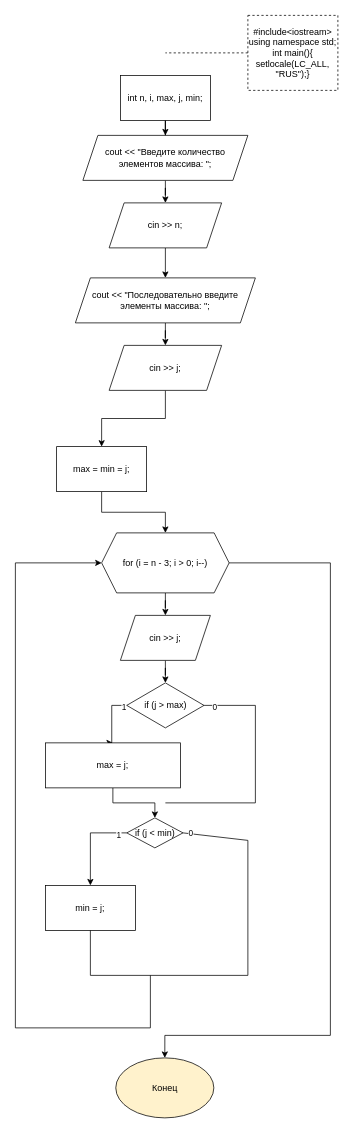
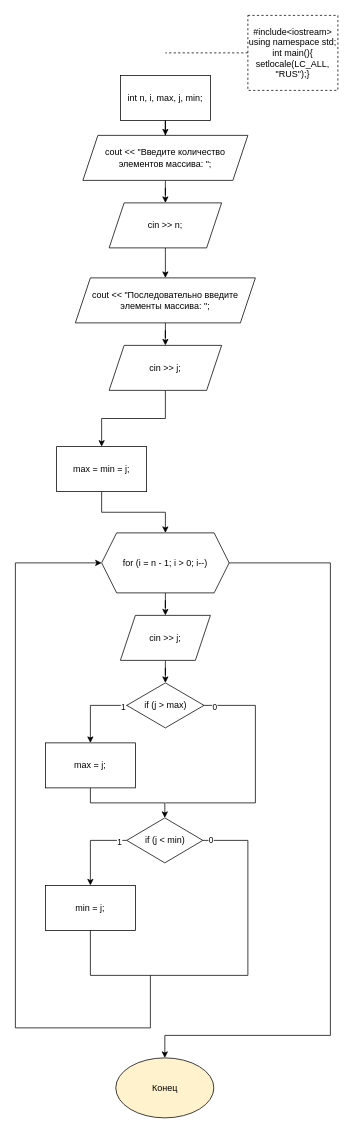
  <mxCell id="0" />
  <mxCell id="1" parent="0" />
  <mxCell id="2" value="" style="edgeStyle=orthogonalEdgeStyle;rounded=0;orthogonalLoop=1;jettySize=auto;html=1;" parent="1" source="3" target="7" edge="1"><mxGeometry relative="1" as="geometry" /></mxCell>
  <mxCell id="3" value="&lt;span&gt;&#09;&lt;/span&gt;int n, i, max, j, min;" style="rounded=0;whiteSpace=wrap;html=1;align=center;" parent="1" vertex="1"><mxGeometry x="160" y="100" width="120" height="60" as="geometry" /></mxCell>
  <mxCell id="4" value="&lt;div&gt;#include&amp;lt;iostream&amp;gt;&lt;/div&gt;&lt;div&gt;using namespace std;&lt;/div&gt;&lt;div&gt;int main(){&lt;/div&gt;setlocale(LC_ALL, &quot;RUS&quot;);}" style="rounded=0;whiteSpace=wrap;html=1;dashed=1;" parent="1" vertex="1"><mxGeometry x="330" y="20" width="120" height="100" as="geometry" /></mxCell>
  <mxCell id="5" value="" style="endArrow=none;dashed=1;html=1;rounded=0;exitX=0;exitY=0.5;exitDx=0;exitDy=0;" parent="1" source="4" edge="1"><mxGeometry width="50" height="50" relative="1" as="geometry"><mxPoint x="210" y="390" as="sourcePoint" /><mxPoint x="220" y="70" as="targetPoint" /></mxGeometry></mxCell>
  <mxCell id="6" value="" style="edgeStyle=orthogonalEdgeStyle;rounded=0;orthogonalLoop=1;jettySize=auto;html=1;" parent="1" source="7" target="9" edge="1"><mxGeometry relative="1" as="geometry" /></mxCell>
  <mxCell id="7" value="&lt;span&gt;&#09;&lt;/span&gt;cout &amp;lt;&amp;lt; &quot;Введите количество элементов массива: &quot;;" style="shape=parallelogram;perimeter=parallelogramPerimeter;whiteSpace=wrap;html=1;fixedSize=1;" parent="1" vertex="1"><mxGeometry x="110" y="180" width="220" height="60" as="geometry" /></mxCell>
  <mxCell id="8" value="" style="edgeStyle=orthogonalEdgeStyle;rounded=0;orthogonalLoop=1;jettySize=auto;html=1;" edge="1" parent="1" source="9" target="16"><mxGeometry relative="1" as="geometry" /></mxCell>
  <mxCell id="9" value="&lt;span&gt;&#09;&lt;/span&gt;cin &amp;gt;&amp;gt; n;" style="shape=parallelogram;perimeter=parallelogramPerimeter;whiteSpace=wrap;html=1;fixedSize=1;" parent="1" vertex="1"><mxGeometry x="145" y="270" width="150" height="60" as="geometry" /></mxCell>
  <mxCell id="10" style="edgeStyle=orthogonalEdgeStyle;rounded=0;orthogonalLoop=1;jettySize=auto;html=1;entryX=0.5;entryY=0;entryDx=0;entryDy=0;" parent="1" source="12" target="14" edge="1"><mxGeometry relative="1" as="geometry"><Array as="points"><mxPoint x="440" y="750" /><mxPoint x="440" y="1380" /><mxPoint x="219" y="1380" /><mxPoint x="219" y="1410" /></Array></mxGeometry></mxCell>
  <mxCell id="11" value="" style="edgeStyle=orthogonalEdgeStyle;rounded=0;orthogonalLoop=1;jettySize=auto;html=1;" edge="1" parent="1" source="12" target="22"><mxGeometry relative="1" as="geometry" /></mxCell>
- <mxCell id="12" value="&lt;span&gt;&#09;&lt;/span&gt;for (i = n - 3; i &amp;gt; 0; i--)" style="shape=hexagon;perimeter=hexagonPerimeter2;whiteSpace=wrap;html=1;fixedSize=1;" parent="1" vertex="1"><mxGeometry x="135" y="710" width="170" height="80" as="geometry" /></mxCell>
+ <mxCell id="12" value="&lt;span&gt;&#09;&lt;/span&gt;for (i = n - 1; i &amp;gt; 0; i--)" style="shape=hexagon;perimeter=hexagonPerimeter2;whiteSpace=wrap;html=1;fixedSize=1;" parent="1" vertex="1"><mxGeometry x="135" y="710" width="170" height="80" as="geometry" /></mxCell>
  <mxCell id="13" style="edgeStyle=orthogonalEdgeStyle;rounded=0;orthogonalLoop=1;jettySize=auto;html=1;entryX=0;entryY=0.5;entryDx=0;entryDy=0;" parent="1" target="12" edge="1"><mxGeometry relative="1" as="geometry"><Array as="points"><mxPoint x="200" y="1370" /><mxPoint x="20" y="1370" /><mxPoint x="20" y="750" /></Array><mxPoint x="200" y="1300" as="sourcePoint" /></mxGeometry></mxCell>
  <mxCell id="14" value="Конец" style="ellipse;whiteSpace=wrap;html=1;fillColor=#fff2cc;" parent="1" vertex="1"><mxGeometry x="153.88" y="1410" width="130.75" height="80" as="geometry" /></mxCell>
  <mxCell id="15" value="" style="edgeStyle=orthogonalEdgeStyle;rounded=0;orthogonalLoop=1;jettySize=auto;html=1;" edge="1" parent="1" source="16" target="18"><mxGeometry relative="1" as="geometry" /></mxCell>
  <mxCell id="16" value="&lt;span&gt;&#09;&lt;/span&gt;cout &amp;lt;&amp;lt; &quot;Последовательно введите элементы массива: &quot;;" style="shape=parallelogram;perimeter=parallelogramPerimeter;whiteSpace=wrap;html=1;fixedSize=1;" vertex="1" parent="1"><mxGeometry x="100" y="370" width="240" height="60" as="geometry" /></mxCell>
  <mxCell id="17" value="" style="edgeStyle=orthogonalEdgeStyle;rounded=0;orthogonalLoop=1;jettySize=auto;html=1;" edge="1" parent="1" source="18" target="20"><mxGeometry relative="1" as="geometry" /></mxCell>
  <mxCell id="18" value="&lt;span&gt;&#09;&lt;/span&gt;cin &amp;gt;&amp;gt; j;" style="shape=parallelogram;perimeter=parallelogramPerimeter;whiteSpace=wrap;html=1;fixedSize=1;" vertex="1" parent="1"><mxGeometry x="145" y="460" width="150" height="60" as="geometry" /></mxCell>
  <mxCell id="19" value="" style="edgeStyle=orthogonalEdgeStyle;rounded=0;orthogonalLoop=1;jettySize=auto;html=1;" edge="1" parent="1" source="20" target="12"><mxGeometry relative="1" as="geometry" /></mxCell>
  <mxCell id="20" value="&lt;span&gt;&#09;&lt;/span&gt;max = min = j;" style="rounded=0;whiteSpace=wrap;html=1;" vertex="1" parent="1"><mxGeometry x="75" y="595" width="120" height="60" as="geometry" /></mxCell>
  <mxCell id="21" value="" style="edgeStyle=orthogonalEdgeStyle;rounded=0;orthogonalLoop=1;jettySize=auto;html=1;" edge="1" parent="1" source="22" target="25"><mxGeometry relative="1" as="geometry" /></mxCell>
  <mxCell id="22" value="cin &gt;&gt; j;" style="shape=parallelogram;perimeter=parallelogramPerimeter;whiteSpace=wrap;html=1;fixedSize=1;" vertex="1" parent="1"><mxGeometry x="160" y="820" width="120" height="60" as="geometry" /></mxCell>
  <mxCell id="23" style="edgeStyle=orthogonalEdgeStyle;rounded=0;orthogonalLoop=1;jettySize=auto;html=1;entryX=0.5;entryY=0;entryDx=0;entryDy=0;exitX=0;exitY=0.5;exitDx=0;exitDy=0;" edge="1" parent="1" source="25" target="27"><mxGeometry relative="1" as="geometry" /></mxCell>
  <mxCell id="24" value="1" style="edgeLabel;html=1;align=center;verticalAlign=middle;resizable=0;points=[];" vertex="1" connectable="0" parent="23"><mxGeometry x="-0.9" y="1" relative="1" as="geometry"><mxPoint as="offset" /></mxGeometry></mxCell>
  <mxCell id="25" value="&lt;span&gt;&#09;&#09;&lt;/span&gt;if (j &amp;gt; max)" style="rhombus;whiteSpace=wrap;html=1;" vertex="1" parent="1"><mxGeometry x="168.5" y="910" width="103" height="60" as="geometry" /></mxCell>
  <mxCell id="26" style="edgeStyle=orthogonalEdgeStyle;rounded=0;orthogonalLoop=1;jettySize=auto;html=1;entryX=0.5;entryY=0;entryDx=0;entryDy=0;" edge="1" parent="1" source="27" target="30"><mxGeometry relative="1" as="geometry" /></mxCell>
- <mxCell id="27" value="&lt;span&gt;&#09;&#09;&#09;&lt;/span&gt;max = j;" style="rounded=0;whiteSpace=wrap;html=1;" vertex="1" parent="1"><mxGeometry x="60" y="990" width="180" height="60" as="geometry" /></mxCell>
+ <mxCell id="27" value="&lt;span&gt;&#09;&#09;&#09;&lt;/span&gt;max = j;" style="rounded=0;whiteSpace=wrap;html=1;" vertex="1" parent="1"><mxGeometry x="60" y="990" width="120" height="60" as="geometry" /></mxCell>
  <mxCell id="28" value="" style="edgeStyle=orthogonalEdgeStyle;rounded=0;orthogonalLoop=1;jettySize=auto;html=1;exitX=0;exitY=0.5;exitDx=0;exitDy=0;" edge="1" parent="1" source="30" target="33"><mxGeometry relative="1" as="geometry" /></mxCell>
  <mxCell id="29" value="1" style="edgeLabel;html=1;align=center;verticalAlign=middle;resizable=0;points=[];" vertex="1" connectable="0" parent="28"><mxGeometry x="-0.818" y="2" relative="1" as="geometry"><mxPoint as="offset" /></mxGeometry></mxCell>
- <mxCell id="30" value="&lt;span&gt;&#09;&#09;&lt;/span&gt;if (j &amp;lt; min)" style="rhombus;whiteSpace=wrap;html=1;" vertex="1" parent="1"><mxGeometry x="168.5" y="1090" width="75" height="40" as="geometry" /></mxCell>
+ <mxCell id="30" value="&lt;span&gt;&#09;&#09;&lt;/span&gt;if (j &amp;lt; min)" style="rhombus;whiteSpace=wrap;html=1;" vertex="1" parent="1"><mxGeometry x="168.5" y="1090" width="101.5" height="60" as="geometry" /></mxCell>
  <mxCell id="31" value="" style="endArrow=none;html=1;rounded=0;entryX=1;entryY=0.5;entryDx=0;entryDy=0;" edge="1" parent="1" target="25"><mxGeometry width="50" height="50" relative="1" as="geometry"><mxPoint x="220" y="1070" as="sourcePoint" /><mxPoint x="260" y="1010" as="targetPoint" /><Array as="points"><mxPoint x="340" y="1070" /><mxPoint x="340" y="940" /></Array></mxGeometry></mxCell>
  <mxCell id="32" value="0" style="edgeLabel;html=1;align=center;verticalAlign=middle;resizable=0;points=[];" vertex="1" connectable="0" parent="31"><mxGeometry x="0.915" y="2" relative="1" as="geometry"><mxPoint as="offset" /></mxGeometry></mxCell>
  <mxCell id="33" value="&lt;span&gt;&#09;&#09;&#09;&lt;/span&gt;min = j;" style="whiteSpace=wrap;html=1;" vertex="1" parent="1"><mxGeometry x="60" y="1180" width="120" height="60" as="geometry" /></mxCell>
  <mxCell id="34" value="" style="endArrow=none;html=1;rounded=0;exitX=0.5;exitY=1;exitDx=0;exitDy=0;entryX=1;entryY=0.5;entryDx=0;entryDy=0;" edge="1" parent="1" source="33" target="30"><mxGeometry width="50" height="50" relative="1" as="geometry"><mxPoint x="350" y="1210" as="sourcePoint" /><mxPoint x="400" y="1160" as="targetPoint" /><Array as="points"><mxPoint x="120" y="1300" /><mxPoint x="330" y="1300" /><mxPoint x="330" y="1120" /></Array></mxGeometry></mxCell>
  <mxCell id="35" value="0" style="edgeLabel;html=1;align=center;verticalAlign=middle;resizable=0;points=[];" vertex="1" connectable="0" parent="34"><mxGeometry x="0.961" y="-1" relative="1" as="geometry"><mxPoint as="offset" /></mxGeometry></mxCell>
